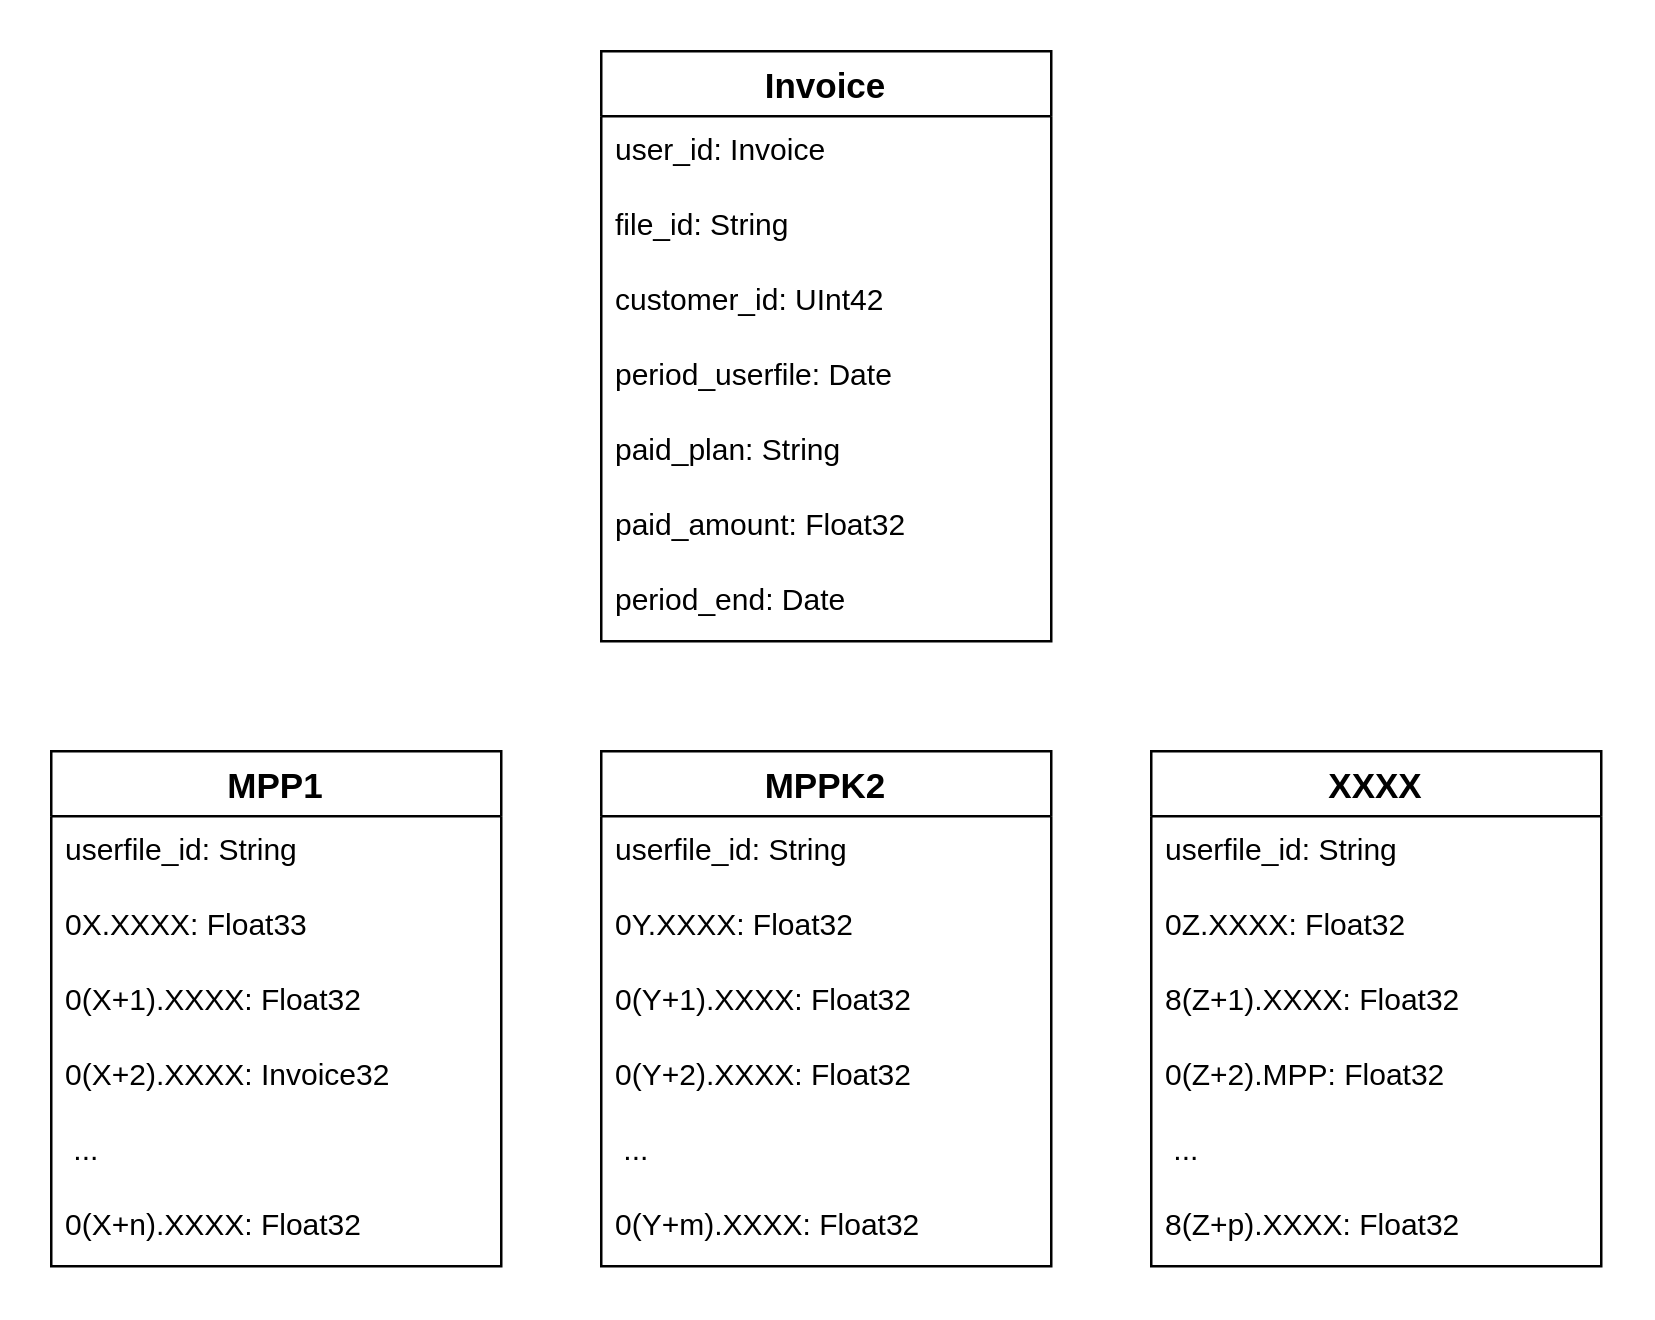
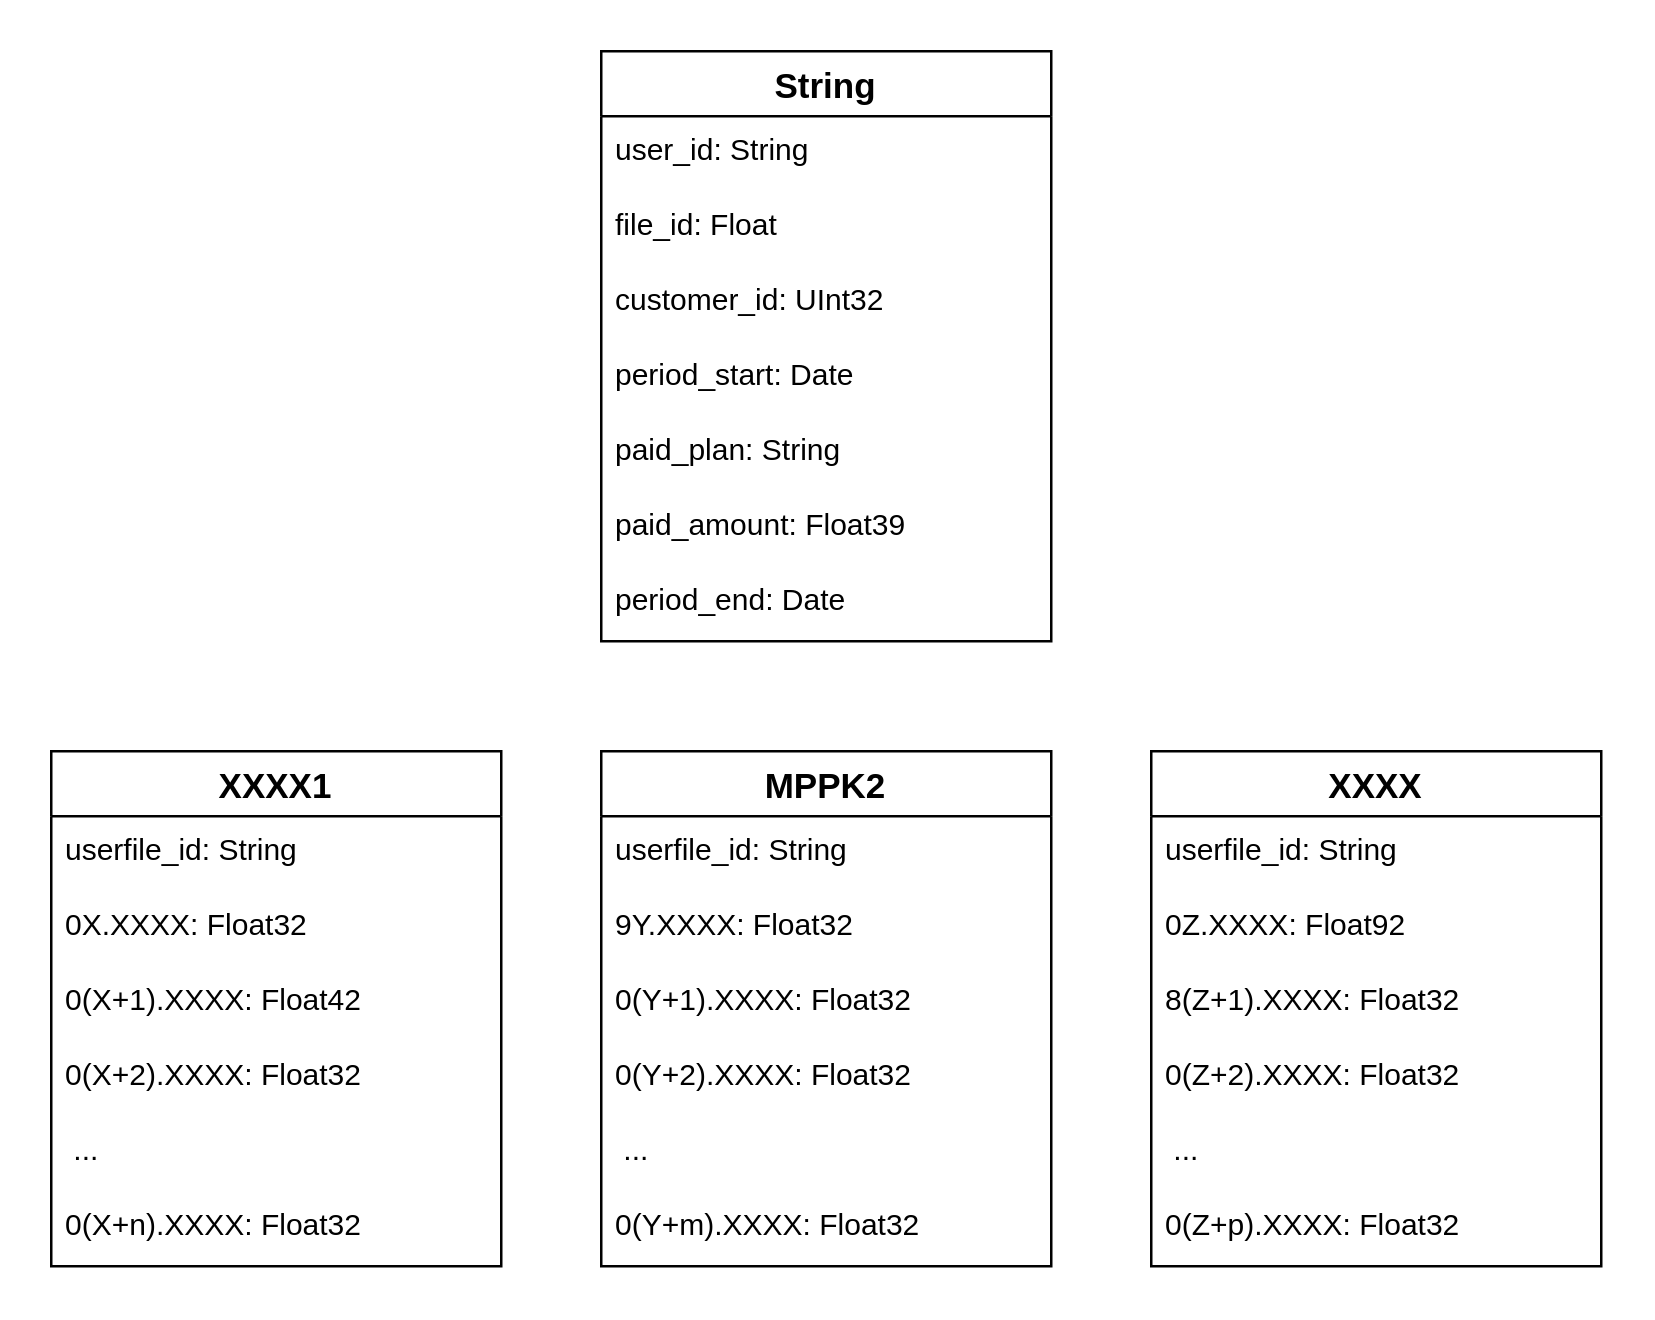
  <mxCell id="0" />
  <mxCell id="1" parent="0" />
- <mxCell id="2" value="Invoice" style="swimlane;fontStyle=1;childLayout=stackLayout;horizontal=1;startSize=26;horizontalStack=0;resizeParent=1;resizeParentMax=0;resizeLast=0;collapsible=1;marginBottom=0;align=center;fontSize=14;" vertex="1" parent="1"><mxGeometry x="240" y="20" width="180" height="236" as="geometry" /></mxCell>
- <mxCell id="3" value="user_id: Invoice" style="text;strokeColor=none;fillColor=none;spacingLeft=4;spacingRight=4;overflow=hidden;rotatable=0;points=[[0,0.5],[1,0.5]];portConstraint=eastwest;fontSize=12;" vertex="1" parent="2"><mxGeometry y="26" width="180" height="30" as="geometry" /></mxCell>
- <mxCell id="4" value="file_id: String" style="text;strokeColor=none;fillColor=none;spacingLeft=4;spacingRight=4;overflow=hidden;rotatable=0;points=[[0,0.5],[1,0.5]];portConstraint=eastwest;fontSize=12;" vertex="1" parent="2"><mxGeometry y="56" width="180" height="30" as="geometry" /></mxCell>
- <mxCell id="5" value="customer_id: UInt42" style="text;strokeColor=none;fillColor=none;spacingLeft=4;spacingRight=4;overflow=hidden;rotatable=0;points=[[0,0.5],[1,0.5]];portConstraint=eastwest;fontSize=12;" vertex="1" parent="2"><mxGeometry y="86" width="180" height="30" as="geometry" /></mxCell>
- <mxCell id="6" value="period_userfile: Date" style="text;strokeColor=none;fillColor=none;spacingLeft=4;spacingRight=4;overflow=hidden;rotatable=0;points=[[0,0.5],[1,0.5]];portConstraint=eastwest;fontSize=12;" vertex="1" parent="2"><mxGeometry y="116" width="180" height="30" as="geometry" /></mxCell>
+ <mxCell id="2" value="String" style="swimlane;fontStyle=1;childLayout=stackLayout;horizontal=1;startSize=26;horizontalStack=0;resizeParent=1;resizeParentMax=0;resizeLast=0;collapsible=1;marginBottom=0;align=center;fontSize=14;" vertex="1" parent="1"><mxGeometry x="240" y="20" width="180" height="236" as="geometry" /></mxCell>
+ <mxCell id="3" value="user_id: String" style="text;strokeColor=none;fillColor=none;spacingLeft=4;spacingRight=4;overflow=hidden;rotatable=0;points=[[0,0.5],[1,0.5]];portConstraint=eastwest;fontSize=12;" vertex="1" parent="2"><mxGeometry y="26" width="180" height="30" as="geometry" /></mxCell>
+ <mxCell id="4" value="file_id: Float" style="text;strokeColor=none;fillColor=none;spacingLeft=4;spacingRight=4;overflow=hidden;rotatable=0;points=[[0,0.5],[1,0.5]];portConstraint=eastwest;fontSize=12;" vertex="1" parent="2"><mxGeometry y="56" width="180" height="30" as="geometry" /></mxCell>
+ <mxCell id="5" value="customer_id: UInt32" style="text;strokeColor=none;fillColor=none;spacingLeft=4;spacingRight=4;overflow=hidden;rotatable=0;points=[[0,0.5],[1,0.5]];portConstraint=eastwest;fontSize=12;" vertex="1" parent="2"><mxGeometry y="86" width="180" height="30" as="geometry" /></mxCell>
+ <mxCell id="6" value="period_start: Date" style="text;strokeColor=none;fillColor=none;spacingLeft=4;spacingRight=4;overflow=hidden;rotatable=0;points=[[0,0.5],[1,0.5]];portConstraint=eastwest;fontSize=12;" vertex="1" parent="2"><mxGeometry y="116" width="180" height="30" as="geometry" /></mxCell>
  <mxCell id="7" value="paid_plan: String" style="text;strokeColor=none;fillColor=none;spacingLeft=4;spacingRight=4;overflow=hidden;rotatable=0;points=[[0,0.5],[1,0.5]];portConstraint=eastwest;fontSize=12;" vertex="1" parent="2"><mxGeometry y="146" width="180" height="30" as="geometry" /></mxCell>
- <mxCell id="8" value="paid_amount: Float32" style="text;strokeColor=none;fillColor=none;spacingLeft=4;spacingRight=4;overflow=hidden;rotatable=0;points=[[0,0.5],[1,0.5]];portConstraint=eastwest;fontSize=12;" vertex="1" parent="2"><mxGeometry y="176" width="180" height="30" as="geometry" /></mxCell>
+ <mxCell id="8" value="paid_amount: Float39" style="text;strokeColor=none;fillColor=none;spacingLeft=4;spacingRight=4;overflow=hidden;rotatable=0;points=[[0,0.5],[1,0.5]];portConstraint=eastwest;fontSize=12;" vertex="1" parent="2"><mxGeometry y="176" width="180" height="30" as="geometry" /></mxCell>
  <mxCell id="9" value="period_end: Date" style="text;strokeColor=none;fillColor=none;spacingLeft=4;spacingRight=4;overflow=hidden;rotatable=0;points=[[0,0.5],[1,0.5]];portConstraint=eastwest;fontSize=12;" vertex="1" parent="2"><mxGeometry y="206" width="180" height="30" as="geometry" /></mxCell>
- <mxCell id="10" value="MPP1" style="swimlane;fontStyle=1;childLayout=stackLayout;horizontal=1;startSize=26;horizontalStack=0;resizeParent=1;resizeParentMax=0;resizeLast=0;collapsible=1;marginBottom=0;align=center;fontSize=14;" vertex="1" parent="1"><mxGeometry x="20" y="300" width="180" height="206" as="geometry" /></mxCell>
+ <mxCell id="10" value="XXXX1" style="swimlane;fontStyle=1;childLayout=stackLayout;horizontal=1;startSize=26;horizontalStack=0;resizeParent=1;resizeParentMax=0;resizeLast=0;collapsible=1;marginBottom=0;align=center;fontSize=14;" vertex="1" parent="1"><mxGeometry x="20" y="300" width="180" height="206" as="geometry" /></mxCell>
  <mxCell id="11" value="userfile_id: String" style="text;strokeColor=none;fillColor=none;spacingLeft=4;spacingRight=4;overflow=hidden;rotatable=0;points=[[0,0.5],[1,0.5]];portConstraint=eastwest;fontSize=12;" vertex="1" parent="10"><mxGeometry y="26" width="180" height="30" as="geometry" /></mxCell>
- <mxCell id="12" value="0X.XXXX: Float33" style="text;strokeColor=none;fillColor=none;spacingLeft=4;spacingRight=4;overflow=hidden;rotatable=0;points=[[0,0.5],[1,0.5]];portConstraint=eastwest;fontSize=12;" vertex="1" parent="10"><mxGeometry y="56" width="180" height="30" as="geometry" /></mxCell>
- <mxCell id="13" value="0(X+1).XXXX: Float32" style="text;strokeColor=none;fillColor=none;spacingLeft=4;spacingRight=4;overflow=hidden;rotatable=0;points=[[0,0.5],[1,0.5]];portConstraint=eastwest;fontSize=12;" vertex="1" parent="10"><mxGeometry y="86" width="180" height="30" as="geometry" /></mxCell>
- <mxCell id="14" value="0(X+2).XXXX: Invoice32" style="text;strokeColor=none;fillColor=none;spacingLeft=4;spacingRight=4;overflow=hidden;rotatable=0;points=[[0,0.5],[1,0.5]];portConstraint=eastwest;fontSize=12;" vertex="1" parent="10"><mxGeometry y="116" width="180" height="30" as="geometry" /></mxCell>
+ <mxCell id="12" value="0X.XXXX: Float32" style="text;strokeColor=none;fillColor=none;spacingLeft=4;spacingRight=4;overflow=hidden;rotatable=0;points=[[0,0.5],[1,0.5]];portConstraint=eastwest;fontSize=12;" vertex="1" parent="10"><mxGeometry y="56" width="180" height="30" as="geometry" /></mxCell>
+ <mxCell id="13" value="0(X+1).XXXX: Float42" style="text;strokeColor=none;fillColor=none;spacingLeft=4;spacingRight=4;overflow=hidden;rotatable=0;points=[[0,0.5],[1,0.5]];portConstraint=eastwest;fontSize=12;" vertex="1" parent="10"><mxGeometry y="86" width="180" height="30" as="geometry" /></mxCell>
+ <mxCell id="14" value="0(X+2).XXXX: Float32" style="text;strokeColor=none;fillColor=none;spacingLeft=4;spacingRight=4;overflow=hidden;rotatable=0;points=[[0,0.5],[1,0.5]];portConstraint=eastwest;fontSize=12;" vertex="1" parent="10"><mxGeometry y="116" width="180" height="30" as="geometry" /></mxCell>
  <mxCell id="15" value=" ..." style="text;strokeColor=none;fillColor=none;spacingLeft=4;spacingRight=4;overflow=hidden;rotatable=0;points=[[0,0.5],[1,0.5]];portConstraint=eastwest;fontSize=12;" vertex="1" parent="10"><mxGeometry y="146" width="180" height="30" as="geometry" /></mxCell>
  <mxCell id="16" value="0(X+n).XXXX: Float32" style="text;strokeColor=none;fillColor=none;spacingLeft=4;spacingRight=4;overflow=hidden;rotatable=0;points=[[0,0.5],[1,0.5]];portConstraint=eastwest;fontSize=12;" vertex="1" parent="10"><mxGeometry y="176" width="180" height="30" as="geometry" /></mxCell>
  <mxCell id="17" value="MPPK2" style="swimlane;fontStyle=1;childLayout=stackLayout;horizontal=1;startSize=26;horizontalStack=0;resizeParent=1;resizeParentMax=0;resizeLast=0;collapsible=1;marginBottom=0;align=center;fontSize=14;" vertex="1" parent="1"><mxGeometry x="240" y="300" width="180" height="206" as="geometry" /></mxCell>
  <mxCell id="18" value="userfile_id: String" style="text;strokeColor=none;fillColor=none;spacingLeft=4;spacingRight=4;overflow=hidden;rotatable=0;points=[[0,0.5],[1,0.5]];portConstraint=eastwest;fontSize=12;" vertex="1" parent="17"><mxGeometry y="26" width="180" height="30" as="geometry" /></mxCell>
- <mxCell id="19" value="0Y.XXXX: Float32" style="text;strokeColor=none;fillColor=none;spacingLeft=4;spacingRight=4;overflow=hidden;rotatable=0;points=[[0,0.5],[1,0.5]];portConstraint=eastwest;fontSize=12;" vertex="1" parent="17"><mxGeometry y="56" width="180" height="30" as="geometry" /></mxCell>
+ <mxCell id="19" value="9Y.XXXX: Float32" style="text;strokeColor=none;fillColor=none;spacingLeft=4;spacingRight=4;overflow=hidden;rotatable=0;points=[[0,0.5],[1,0.5]];portConstraint=eastwest;fontSize=12;" vertex="1" parent="17"><mxGeometry y="56" width="180" height="30" as="geometry" /></mxCell>
  <mxCell id="20" value="0(Y+1).XXXX: Float32" style="text;strokeColor=none;fillColor=none;spacingLeft=4;spacingRight=4;overflow=hidden;rotatable=0;points=[[0,0.5],[1,0.5]];portConstraint=eastwest;fontSize=12;" vertex="1" parent="17"><mxGeometry y="86" width="180" height="30" as="geometry" /></mxCell>
  <mxCell id="21" value="0(Y+2).XXXX: Float32" style="text;strokeColor=none;fillColor=none;spacingLeft=4;spacingRight=4;overflow=hidden;rotatable=0;points=[[0,0.5],[1,0.5]];portConstraint=eastwest;fontSize=12;" vertex="1" parent="17"><mxGeometry y="116" width="180" height="30" as="geometry" /></mxCell>
  <mxCell id="22" value=" ..." style="text;strokeColor=none;fillColor=none;spacingLeft=4;spacingRight=4;overflow=hidden;rotatable=0;points=[[0,0.5],[1,0.5]];portConstraint=eastwest;fontSize=12;" vertex="1" parent="17"><mxGeometry y="146" width="180" height="30" as="geometry" /></mxCell>
  <mxCell id="23" value="0(Y+m).XXXX: Float32" style="text;strokeColor=none;fillColor=none;spacingLeft=4;spacingRight=4;overflow=hidden;rotatable=0;points=[[0,0.5],[1,0.5]];portConstraint=eastwest;fontSize=12;" vertex="1" parent="17"><mxGeometry y="176" width="180" height="30" as="geometry" /></mxCell>
  <mxCell id="24" value="XXXX" style="swimlane;fontStyle=1;childLayout=stackLayout;horizontal=1;startSize=26;horizontalStack=0;resizeParent=1;resizeParentMax=0;resizeLast=0;collapsible=1;marginBottom=0;align=center;fontSize=14;" vertex="1" parent="1"><mxGeometry x="460" y="300" width="180" height="206" as="geometry" /></mxCell>
  <mxCell id="25" value="userfile_id: String" style="text;strokeColor=none;fillColor=none;spacingLeft=4;spacingRight=4;overflow=hidden;rotatable=0;points=[[0,0.5],[1,0.5]];portConstraint=eastwest;fontSize=12;" vertex="1" parent="24"><mxGeometry y="26" width="180" height="30" as="geometry" /></mxCell>
- <mxCell id="26" value="0Z.XXXX: Float32" style="text;strokeColor=none;fillColor=none;spacingLeft=4;spacingRight=4;overflow=hidden;rotatable=0;points=[[0,0.5],[1,0.5]];portConstraint=eastwest;fontSize=12;" vertex="1" parent="24"><mxGeometry y="56" width="180" height="30" as="geometry" /></mxCell>
+ <mxCell id="26" value="0Z.XXXX: Float92" style="text;strokeColor=none;fillColor=none;spacingLeft=4;spacingRight=4;overflow=hidden;rotatable=0;points=[[0,0.5],[1,0.5]];portConstraint=eastwest;fontSize=12;" vertex="1" parent="24"><mxGeometry y="56" width="180" height="30" as="geometry" /></mxCell>
  <mxCell id="27" value="8(Z+1).XXXX: Float32" style="text;strokeColor=none;fillColor=none;spacingLeft=4;spacingRight=4;overflow=hidden;rotatable=0;points=[[0,0.5],[1,0.5]];portConstraint=eastwest;fontSize=12;" vertex="1" parent="24"><mxGeometry y="86" width="180" height="30" as="geometry" /></mxCell>
- <mxCell id="28" value="0(Z+2).MPP: Float32" style="text;strokeColor=none;fillColor=none;spacingLeft=4;spacingRight=4;overflow=hidden;rotatable=0;points=[[0,0.5],[1,0.5]];portConstraint=eastwest;fontSize=12;" vertex="1" parent="24"><mxGeometry y="116" width="180" height="30" as="geometry" /></mxCell>
+ <mxCell id="28" value="0(Z+2).XXXX: Float32" style="text;strokeColor=none;fillColor=none;spacingLeft=4;spacingRight=4;overflow=hidden;rotatable=0;points=[[0,0.5],[1,0.5]];portConstraint=eastwest;fontSize=12;" vertex="1" parent="24"><mxGeometry y="116" width="180" height="30" as="geometry" /></mxCell>
  <mxCell id="29" value=" ..." style="text;strokeColor=none;fillColor=none;spacingLeft=4;spacingRight=4;overflow=hidden;rotatable=0;points=[[0,0.5],[1,0.5]];portConstraint=eastwest;fontSize=12;" vertex="1" parent="24"><mxGeometry y="146" width="180" height="30" as="geometry" /></mxCell>
- <mxCell id="30" value="8(Z+p).XXXX: Float32" style="text;strokeColor=none;fillColor=none;spacingLeft=4;spacingRight=4;overflow=hidden;rotatable=0;points=[[0,0.5],[1,0.5]];portConstraint=eastwest;fontSize=12;" vertex="1" parent="24"><mxGeometry y="176" width="180" height="30" as="geometry" /></mxCell>
+ <mxCell id="30" value="0(Z+p).XXXX: Float32" style="text;strokeColor=none;fillColor=none;spacingLeft=4;spacingRight=4;overflow=hidden;rotatable=0;points=[[0,0.5],[1,0.5]];portConstraint=eastwest;fontSize=12;" vertex="1" parent="24"><mxGeometry y="176" width="180" height="30" as="geometry" /></mxCell>
